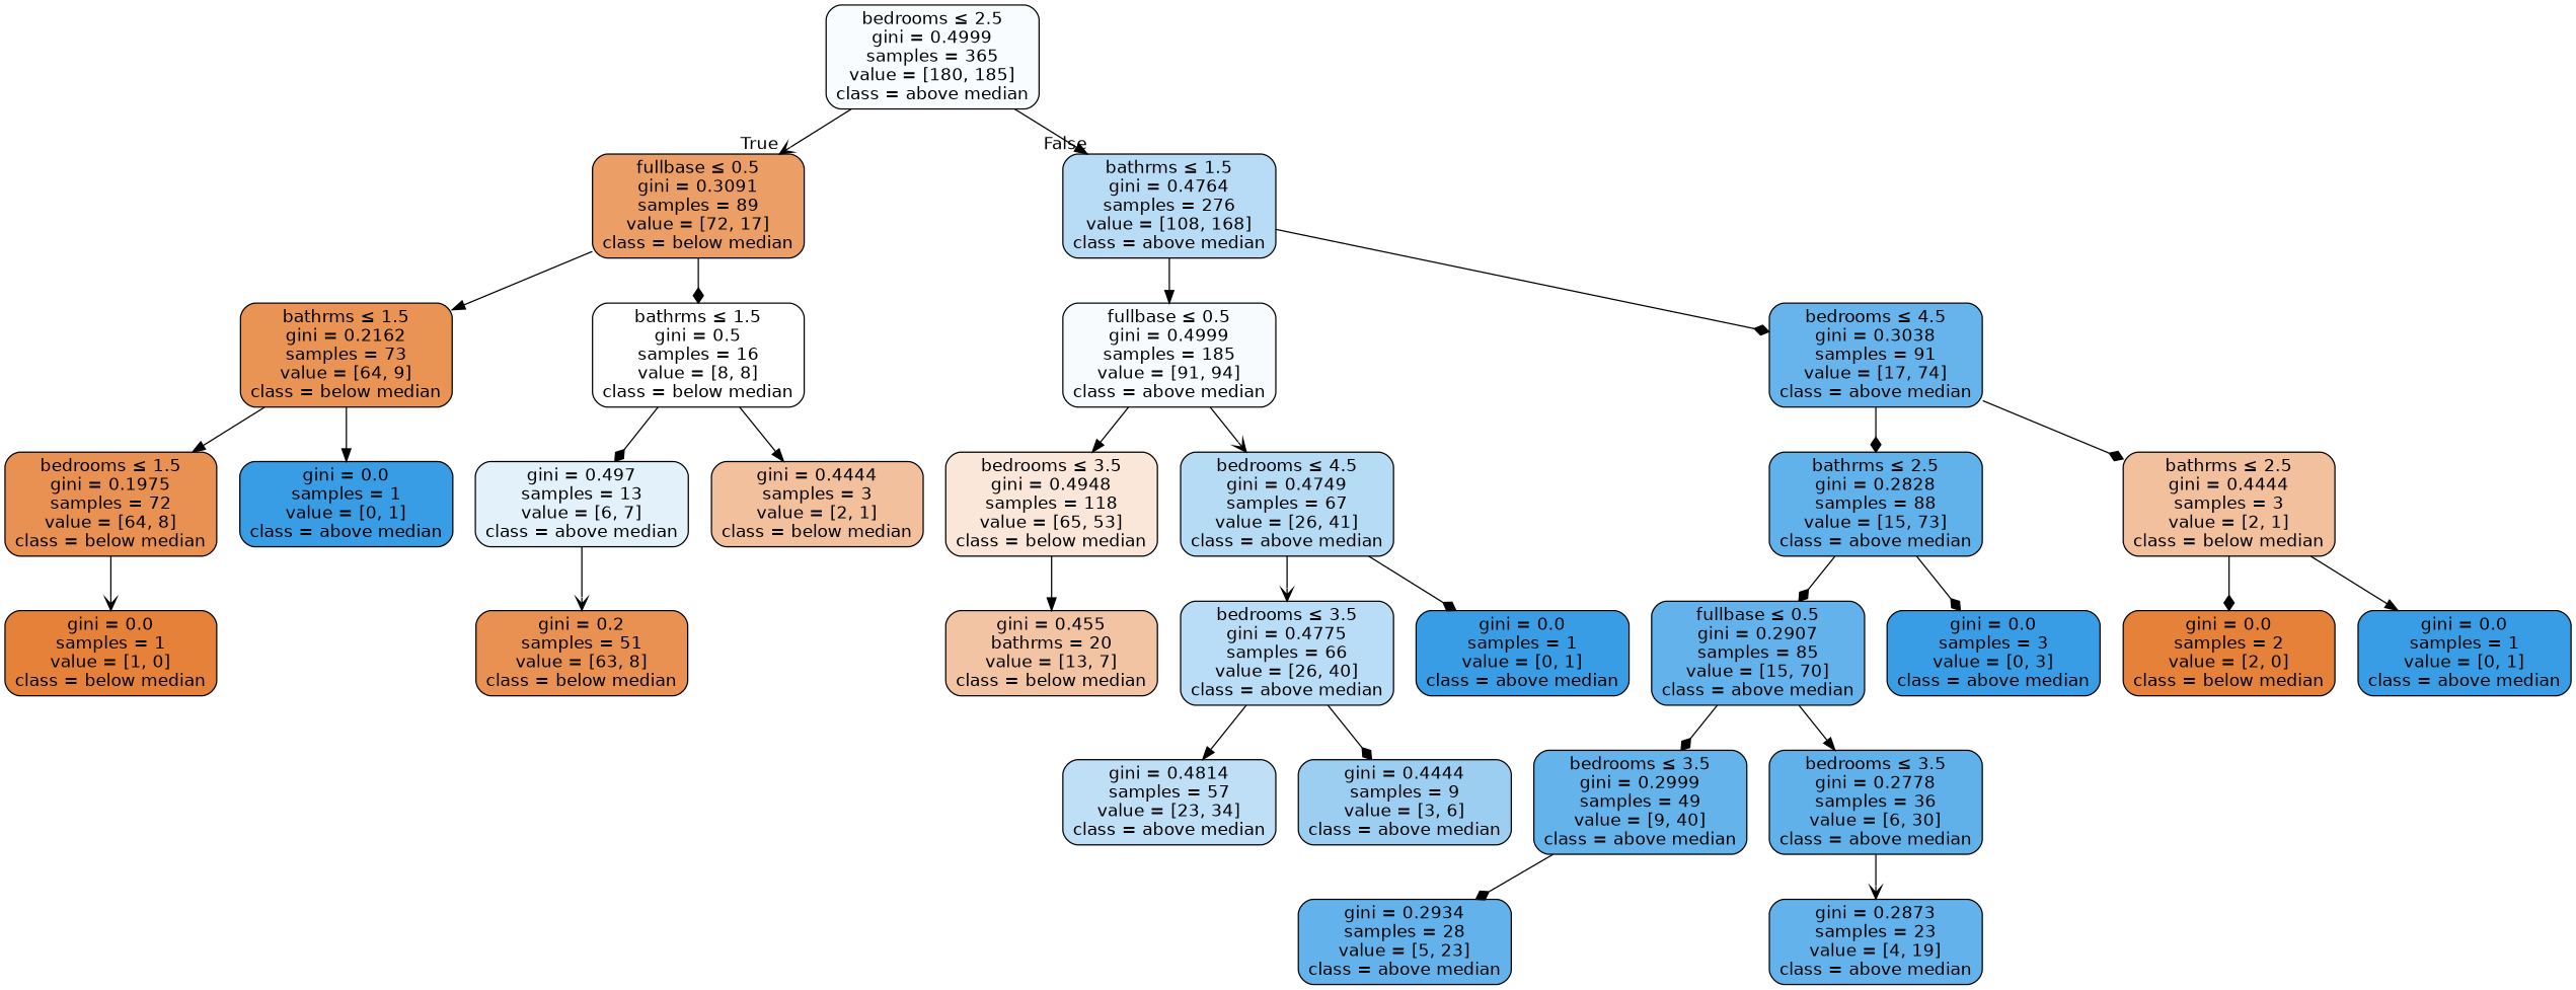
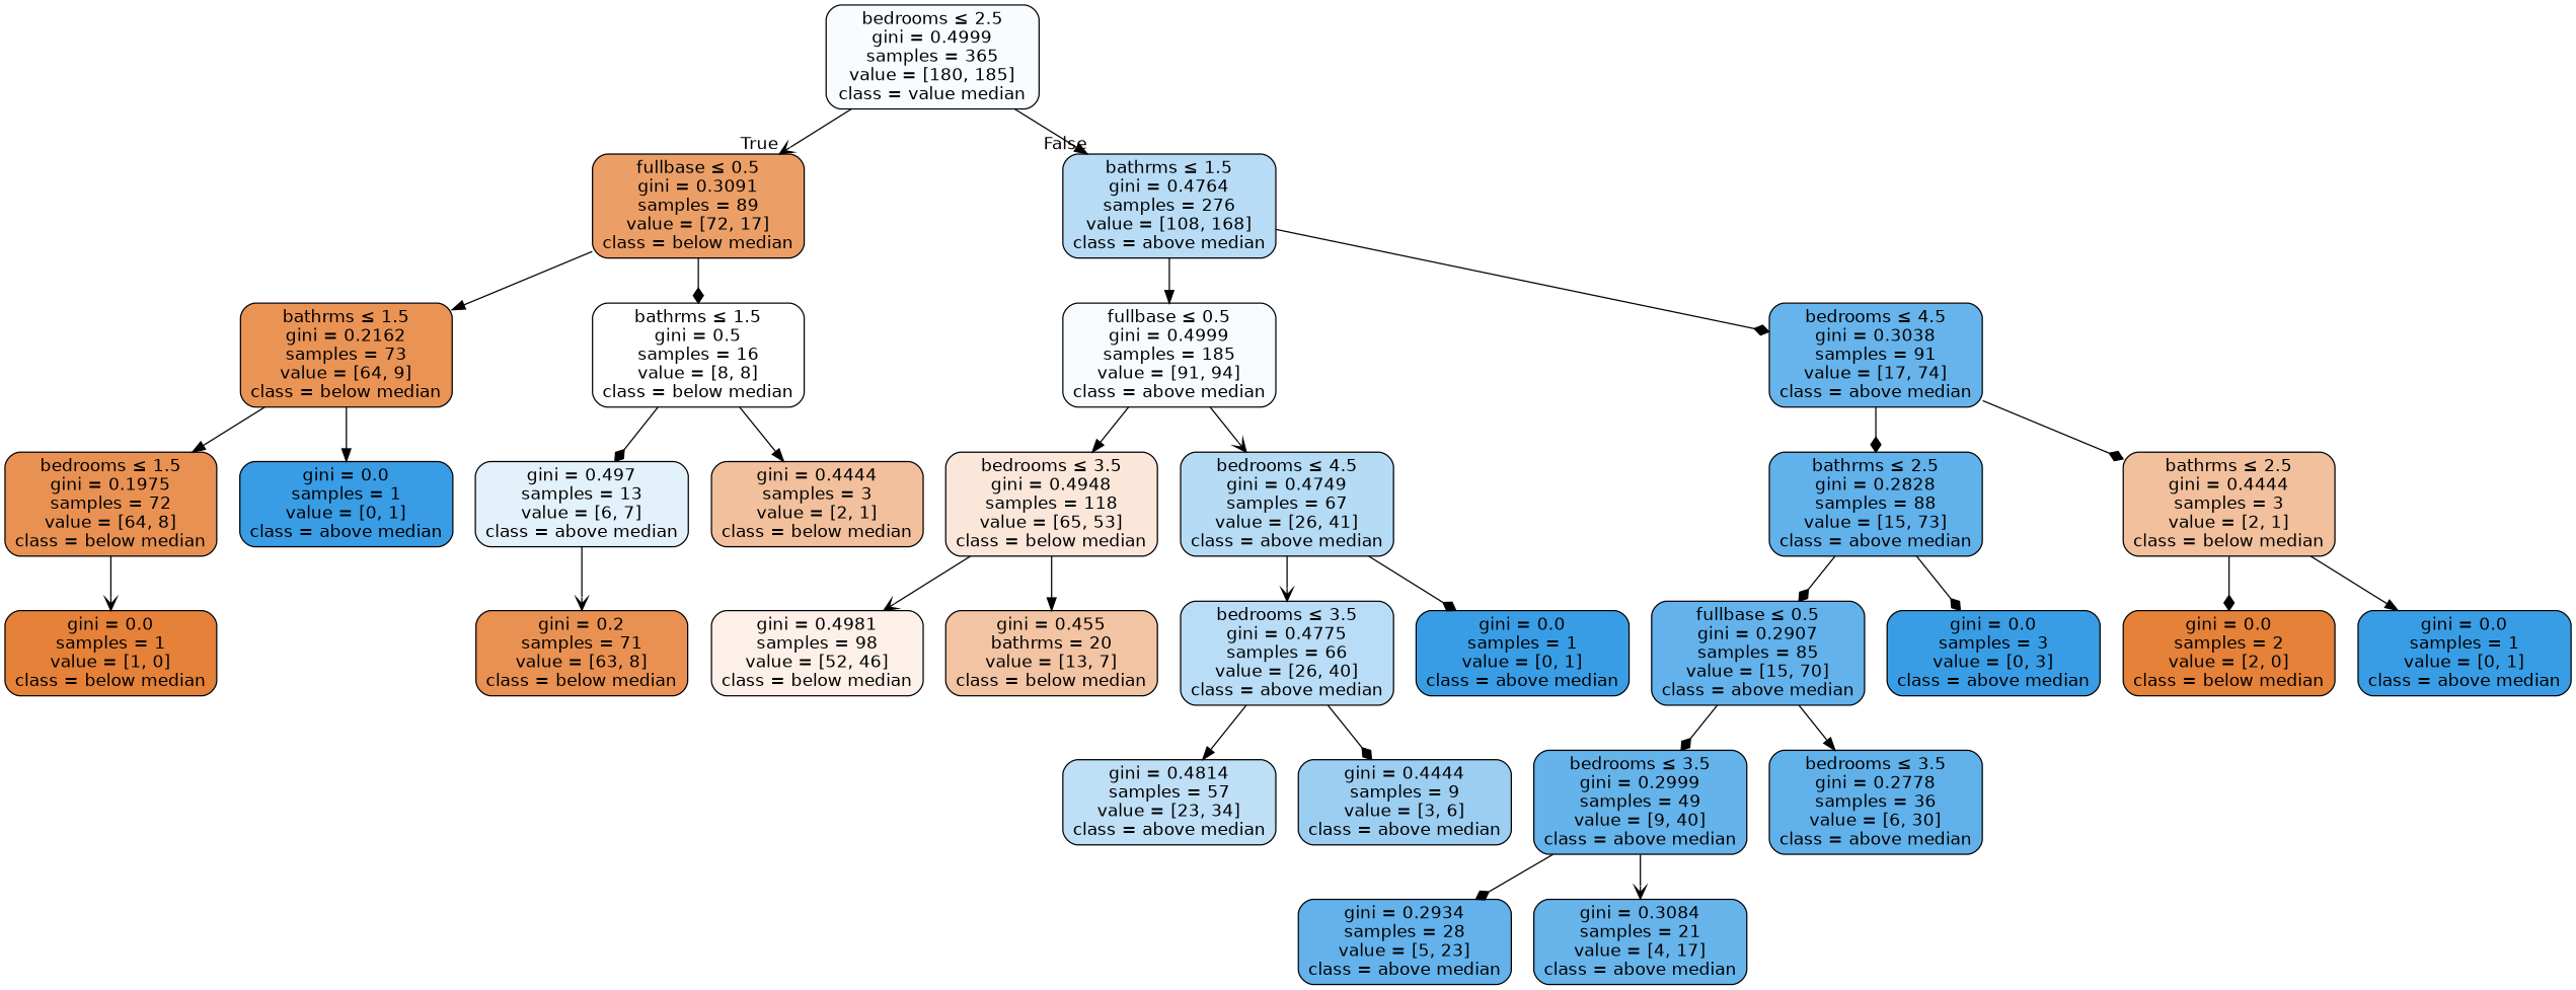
  digraph {
    node [color=black fillcolor="#399de5ff" fontname=helvetica shape=box style="filled, rounded"]
    edge [arrowhead=diamond fontname=helvetica]
-   n1 [fillcolor="#399de507" label=<bedrooms &le; 2.5<br/>gini = 0.4999<br/>samples = 365<br/>value = [180, 185]<br/>class = above median>]
+   n1 [fillcolor="#399de507" label=<bedrooms &le; 2.5<br/>gini = 0.4999<br/>samples = 365<br/>value = [180, 185]<br/>class = value median>]
    n2 [fillcolor="#e58139c3" label=<fullbase &le; 0.5<br/>gini = 0.3091<br/>samples = 89<br/>value = [72, 17]<br/>class = below median>]
    n3 [fillcolor="#399de55b" label=<bathrms &le; 1.5<br/>gini = 0.4764<br/>samples = 276<br/>value = [108, 168]<br/>class = above median>]
    n4 [fillcolor="#e58139db" label=<bathrms &le; 1.5<br/>gini = 0.2162<br/>samples = 73<br/>value = [64, 9]<br/>class = below median>]
    n5 [fillcolor="#e5813900" label=<bathrms &le; 1.5<br/>gini = 0.5<br/>samples = 16<br/>value = [8, 8]<br/>class = below median>]
    n6 [fillcolor="#399de508" label=<fullbase &le; 0.5<br/>gini = 0.4999<br/>samples = 185<br/>value = [91, 94]<br/>class = above median>]
    n7 [fillcolor="#399de5c4" label=<bedrooms &le; 4.5<br/>gini = 0.3038<br/>samples = 91<br/>value = [17, 74]<br/>class = above median>]
    n8 [fillcolor="#e58139df" label=<bedrooms &le; 1.5<br/>gini = 0.1975<br/>samples = 72<br/>value = [64, 8]<br/>class = below median>]
    n9 [label=<gini = 0.0<br/>samples = 1<br/>value = [0, 1]<br/>class = above median>]
    n10 [fillcolor="#399de524" label=<gini = 0.497<br/>samples = 13<br/>value = [6, 7]<br/>class = above median>]
    n11 [fillcolor="#e581397f" label=<gini = 0.4444<br/>samples = 3<br/>value = [2, 1]<br/>class = below median>]
    n12 [fillcolor="#e58139ff" label=<gini = 0.0<br/>samples = 1<br/>value = [1, 0]<br/>class = below median>]
-   n13 [fillcolor="#e58139df" label=<gini = 0.2<br/>samples = 51<br/>value = [63, 8]<br/>class = below median>]
+   n13 [fillcolor="#e58139df" label=<gini = 0.2<br/>samples = 71<br/>value = [63, 8]<br/>class = below median>]
    n14 [fillcolor="#e581392f" label=<bedrooms &le; 3.5<br/>gini = 0.4948<br/>samples = 118<br/>value = [65, 53]<br/>class = below median>]
    n15 [fillcolor="#399de55d" label=<bedrooms &le; 4.5<br/>gini = 0.4749<br/>samples = 67<br/>value = [26, 41]<br/>class = above median>]
    n16 [fillcolor="#399de5cb" label=<bathrms &le; 2.5<br/>gini = 0.2828<br/>samples = 88<br/>value = [15, 73]<br/>class = above median>]
    n17 [fillcolor="#e581397f" label=<bathrms &le; 2.5<br/>gini = 0.4444<br/>samples = 3<br/>value = [2, 1]<br/>class = below median>]
+   n18 [fillcolor="#e581391d" label=<gini = 0.4981<br/>samples = 98<br/>value = [52, 46]<br/>class = below median>]
    n19 [fillcolor="#e5813976" label=<gini = 0.455<br/>bathrms = 20<br/>value = [13, 7]<br/>class = below median>]
    n20 [fillcolor="#399de559" label=<bedrooms &le; 3.5<br/>gini = 0.4775<br/>samples = 66<br/>value = [26, 40]<br/>class = above median>]
    n21 [label=<gini = 0.0<br/>samples = 1<br/>value = [0, 1]<br/>class = above median>]
    n22 [fillcolor="#399de552" label=<gini = 0.4814<br/>samples = 57<br/>value = [23, 34]<br/>class = above median>]
    n23 [fillcolor="#399de57f" label=<gini = 0.4444<br/>samples = 9<br/>value = [3, 6]<br/>class = above median>]
    n24 [fillcolor="#399de5c8" label=<fullbase &le; 0.5<br/>gini = 0.2907<br/>samples = 85<br/>value = [15, 70]<br/>class = above median>]
    n25 [label=<gini = 0.0<br/>samples = 3<br/>value = [0, 3]<br/>class = above median>]
    n26 [fillcolor="#e58139ff" label=<gini = 0.0<br/>samples = 2<br/>value = [2, 0]<br/>class = below median>]
    n27 [label=<gini = 0.0<br/>samples = 1<br/>value = [0, 1]<br/>class = above median>]
    n28 [fillcolor="#399de5c6" label=<bedrooms &le; 3.5<br/>gini = 0.2999<br/>samples = 49<br/>value = [9, 40]<br/>class = above median>]
    n29 [fillcolor="#399de5cc" label=<bedrooms &le; 3.5<br/>gini = 0.2778<br/>samples = 36<br/>value = [6, 30]<br/>class = above median>]
    n30 [fillcolor="#399de5c8" label=<gini = 0.2934<br/>samples = 28<br/>value = [5, 23]<br/>class = above median>]
-   n32 [fillcolor="#399de5c9" label=<gini = 0.2873<br/>samples = 23<br/>value = [4, 19]<br/>class = above median>]
+   n31 [fillcolor="#399de5c3" label=<gini = 0.3084<br/>samples = 21<br/>value = [4, 17]<br/>class = above median>]
    n1 -> n2 [arrowhead=vee headlabel=True labelangle=45 labeldistance=2.5]
    n1 -> n3 [arrowhead=normal headlabel=False labelangle=-45 labeldistance=2.5]
    n2 -> n4 [arrowhead=normal]
    n2 -> n5
    n3 -> n6 [arrowhead=normal]
    n3 -> n7
    n4 -> n8 [arrowhead=normal]
    n4 -> n9 [arrowhead=normal]
    n5 -> n10
    n5 -> n11 [arrowhead=normal]
    n6 -> n14 [arrowhead=normal]
    n6 -> n15 [arrowhead=vee]
    n7 -> n16
    n7 -> n17
    n8 -> n12 [arrowhead=vee]
    n10 -> n13 [arrowhead=vee]
+   n14 -> n18 [arrowhead=vee]
    n14 -> n19 [arrowhead=normal]
    n15 -> n20 [arrowhead=vee]
    n15 -> n21
    n16 -> n24
    n16 -> n25
    n17 -> n26
    n17 -> n27 [arrowhead=normal]
    n20 -> n22 [arrowhead=normal]
    n20 -> n23
    n24 -> n28
    n24 -> n29 [arrowhead=normal]
    n28 -> n30
-   n29 -> n32 [arrowhead=vee]
+   n28 -> n31 [arrowhead=vee]
  }
